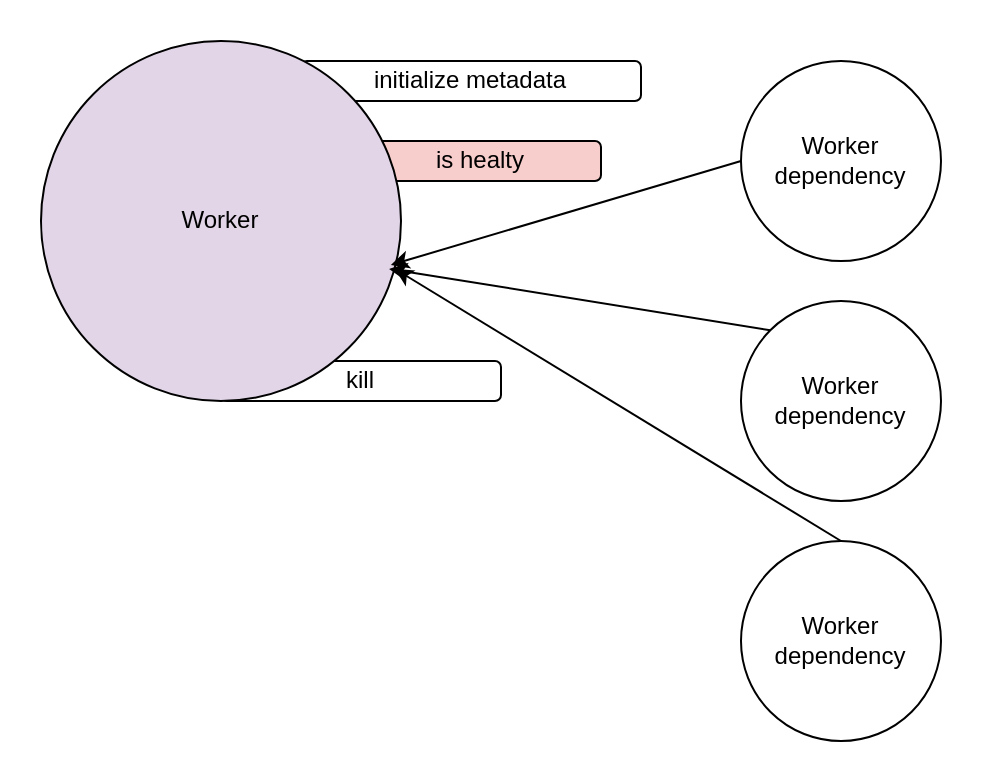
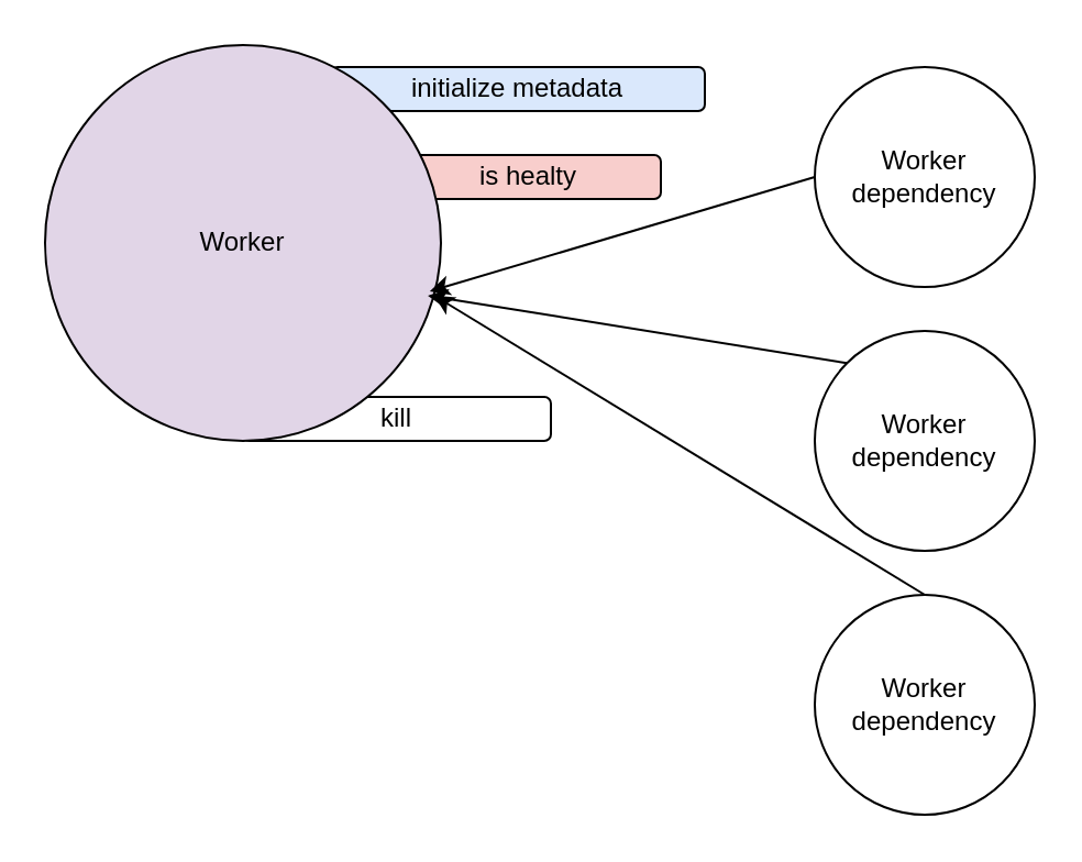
  <mxCell id="0" />
  <mxCell id="1" parent="0" />
  <mxCell id="2" value="kill" style="rounded=1;whiteSpace=wrap;html=1;" vertex="1" parent="1"><mxGeometry x="110" y="180" width="140" height="20" as="geometry" /></mxCell>
  <mxCell id="3" value="is healty" style="rounded=1;whiteSpace=wrap;html=1;fillColor=#f8cecc;" vertex="1" parent="1"><mxGeometry x="180" y="70" width="120" height="20" as="geometry" /></mxCell>
- <mxCell id="4" value="initialize metadata" style="rounded=1;whiteSpace=wrap;html=1;" vertex="1" parent="1"><mxGeometry x="150" y="30" width="170" height="20" as="geometry" /></mxCell>
+ <mxCell id="4" value="initialize metadata" style="rounded=1;whiteSpace=wrap;html=1;fillColor=#dae8fc;" vertex="1" parent="1"><mxGeometry x="150" y="30" width="170" height="20" as="geometry" /></mxCell>
  <mxCell id="5" value="Worker" style="ellipse;whiteSpace=wrap;html=1;aspect=fixed;fillColor=#e1d5e7;" vertex="1" parent="1"><mxGeometry x="20" y="20" width="180" height="180" as="geometry" /></mxCell>
  <mxCell id="6" value="Worker&lt;br&gt;dependency" style="ellipse;whiteSpace=wrap;html=1;aspect=fixed;" vertex="1" parent="1"><mxGeometry x="370" y="30" width="100" height="100" as="geometry" /></mxCell>
  <mxCell id="7" value="Worker&lt;br&gt;dependency" style="ellipse;whiteSpace=wrap;html=1;aspect=fixed;" vertex="1" parent="1"><mxGeometry x="370" y="150" width="100" height="100" as="geometry" /></mxCell>
  <mxCell id="8" value="Worker&lt;br&gt;dependency" style="ellipse;whiteSpace=wrap;html=1;aspect=fixed;" vertex="1" parent="1"><mxGeometry x="370" y="270" width="100" height="100" as="geometry" /></mxCell>
  <mxCell id="9" value="" style="endArrow=classic;html=1;exitX=0;exitY=0.5;exitDx=0;exitDy=0;entryX=0.972;entryY=0.622;entryDx=0;entryDy=0;entryPerimeter=0;" edge="1" parent="1" source="6" target="5"><mxGeometry width="50" height="50" relative="1" as="geometry"><mxPoint x="280" y="220" as="sourcePoint" /><mxPoint x="330" y="170" as="targetPoint" /></mxGeometry></mxCell>
  <mxCell id="10" value="" style="endArrow=classic;html=1;exitX=0;exitY=0;exitDx=0;exitDy=0;entryX=0.967;entryY=0.633;entryDx=0;entryDy=0;entryPerimeter=0;" edge="1" parent="1" source="7" target="5"><mxGeometry width="50" height="50" relative="1" as="geometry"><mxPoint x="380" y="90" as="sourcePoint" /><mxPoint x="205" y="142" as="targetPoint" /></mxGeometry></mxCell>
  <mxCell id="11" value="" style="endArrow=classic;html=1;exitX=0.5;exitY=0;exitDx=0;exitDy=0;entryX=0.983;entryY=0.633;entryDx=0;entryDy=0;entryPerimeter=0;" edge="1" parent="1" source="8" target="5"><mxGeometry width="50" height="50" relative="1" as="geometry"><mxPoint x="395" y="175" as="sourcePoint" /><mxPoint x="204" y="144" as="targetPoint" /></mxGeometry></mxCell>
